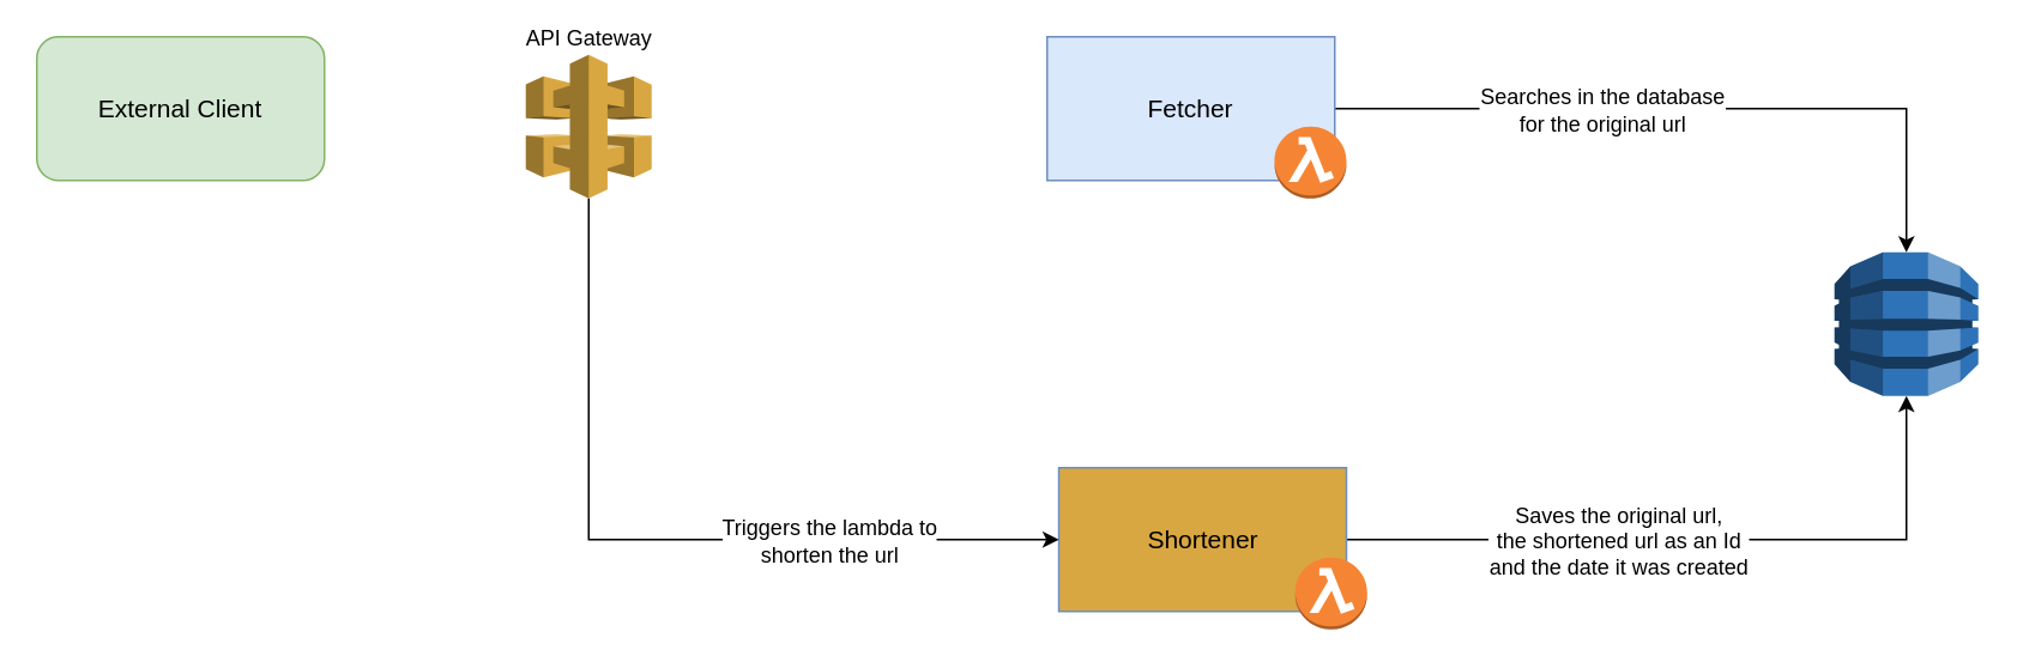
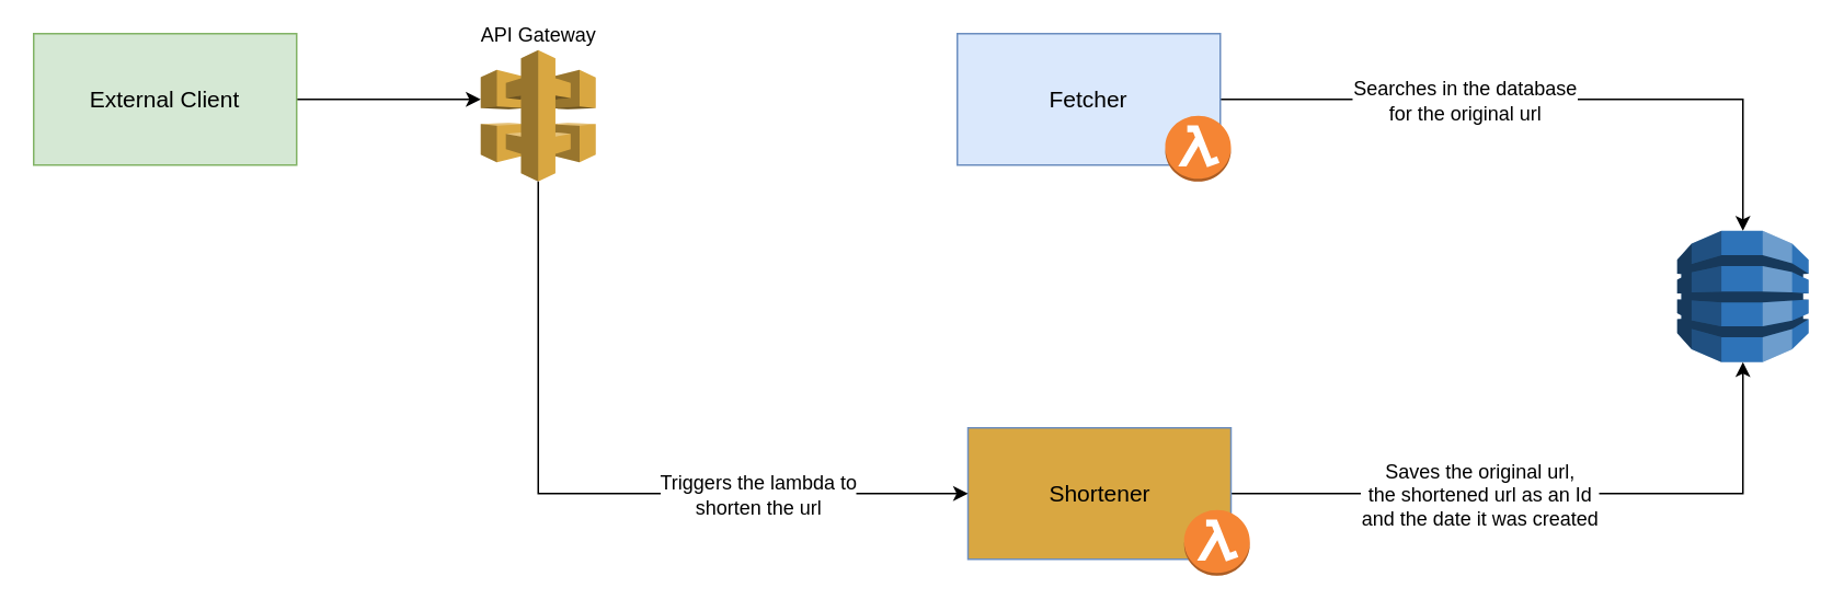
  <mxCell id="0" />
  <mxCell id="1" parent="0" />
  <mxCell id="2" style="edgeStyle=orthogonalEdgeStyle;rounded=0;orthogonalLoop=1;jettySize=auto;html=1;entryX=0.5;entryY=1;entryDx=0;entryDy=0;entryPerimeter=0;" parent="1" source="4" target="6" edge="1"><mxGeometry relative="1" as="geometry"><Array as="points"><mxPoint x="1060" y="300" /></Array></mxGeometry></mxCell>
  <mxCell id="3" value="Saves the original url,&lt;br&gt;the shortened url as an Id&lt;br&gt;and the date it was created" style="text;html=1;align=center;verticalAlign=middle;resizable=0;points=[];;labelBackgroundColor=#ffffff;" parent="2" vertex="1" connectable="0"><mxGeometry x="-0.308" y="32" relative="1" as="geometry"><mxPoint x="15.5" y="32" as="offset" /></mxGeometry></mxCell>
  <mxCell id="4" value="&lt;font style=&quot;font-size: 14px&quot;&gt;Shortener&lt;/font&gt;" style="rounded=0;whiteSpace=wrap;html=1;fillColor=#d9a741;strokeColor=#6c8ebf;" parent="1" vertex="1"><mxGeometry x="588.5" y="260" width="160" height="80" as="geometry" /></mxCell>
  <mxCell id="5" value="" style="outlineConnect=0;dashed=0;verticalLabelPosition=bottom;verticalAlign=top;align=center;html=1;shape=mxgraph.aws3.lambda_function;fillColor=#F58534;gradientColor=none;" parent="1" vertex="1"><mxGeometry x="720" y="310" width="40" height="40" as="geometry" /></mxCell>
  <mxCell id="6" value="" style="outlineConnect=0;dashed=0;verticalLabelPosition=middle;verticalAlign=middle;align=right;html=1;shape=mxgraph.aws3.dynamo_db;fillColor=#2E73B8;gradientColor=none;labelPosition=left;" parent="1" vertex="1"><mxGeometry x="1020" y="140" width="80" height="80" as="geometry" /></mxCell>
  <mxCell id="7" value="API Gateway" style="outlineConnect=0;dashed=0;verticalLabelPosition=top;verticalAlign=bottom;align=center;html=1;shape=mxgraph.aws3.api_gateway;fillColor=#D9A741;gradientColor=none;labelPosition=center;" parent="1" vertex="1"><mxGeometry x="292" y="30" width="70" height="80" as="geometry" /></mxCell>
  <mxCell id="8" style="edgeStyle=orthogonalEdgeStyle;rounded=0;orthogonalLoop=1;jettySize=auto;html=1;entryX=0;entryY=0.5;entryDx=0;entryDy=0;exitX=0.5;exitY=1;exitDx=0;exitDy=0;exitPerimeter=0;" parent="1" source="7" target="4" edge="1"><mxGeometry relative="1" as="geometry"><mxPoint x="366.5" y="380" as="sourcePoint" /></mxGeometry></mxCell>
  <mxCell id="9" value="Triggers the lambda to&lt;br&gt;shorten the url" style="text;html=1;align=center;verticalAlign=middle;resizable=0;points=[];;labelBackgroundColor=#ffffff;" parent="8" vertex="1" connectable="0"><mxGeometry x="-0.312" y="-2" relative="1" as="geometry"><mxPoint x="135" y="35" as="offset" /></mxGeometry></mxCell>
  <mxCell id="10" style="edgeStyle=orthogonalEdgeStyle;rounded=0;orthogonalLoop=1;jettySize=auto;html=1;entryX=0.5;entryY=0;entryDx=0;entryDy=0;entryPerimeter=0;" parent="1" source="12" target="6" edge="1"><mxGeometry relative="1" as="geometry" /></mxCell>
  <mxCell id="11" value="Searches in the database&lt;br&gt;for the original url" style="text;html=1;align=center;verticalAlign=middle;resizable=0;points=[];;labelBackgroundColor=#ffffff;" parent="10" vertex="1" connectable="0"><mxGeometry x="-0.336" y="-3" relative="1" as="geometry"><mxPoint x="16" y="-3" as="offset" /></mxGeometry></mxCell>
  <mxCell id="12" value="&lt;font style=&quot;font-size: 14px&quot;&gt;Fetcher&lt;/font&gt;" style="rounded=0;whiteSpace=wrap;html=1;fillColor=#dae8fc;strokeColor=#6c8ebf;" parent="1" vertex="1"><mxGeometry x="582" y="20" width="160" height="80" as="geometry" /></mxCell>
  <mxCell id="13" value="" style="outlineConnect=0;dashed=0;verticalLabelPosition=bottom;verticalAlign=top;align=center;html=1;shape=mxgraph.aws3.lambda_function;fillColor=#F58534;gradientColor=none;" parent="1" vertex="1"><mxGeometry x="708.5" y="70" width="40" height="40" as="geometry" /></mxCell>
- <mxCell id="15" value="&lt;font style=&quot;font-size: 14px&quot;&gt;External Client&lt;/font&gt;" style="whiteSpace=wrap;html=1;fillColor=#d5e8d4;strokeColor=#82b366;rounded=1;" vertex="1" parent="1"><mxGeometry x="20" y="20" width="160" height="80" as="geometry" /></mxCell>
+ <mxCell id="14" style="edgeStyle=orthogonalEdgeStyle;rounded=0;orthogonalLoop=1;jettySize=auto;html=1;" edge="1" parent="1" source="15" target="7"><mxGeometry relative="1" as="geometry"><Array as="points"><mxPoint x="270" y="60" /><mxPoint x="270" y="60" /></Array></mxGeometry></mxCell>
+ <mxCell id="15" value="&lt;font style=&quot;font-size: 14px&quot;&gt;External Client&lt;/font&gt;" style="rounded=0;whiteSpace=wrap;html=1;fillColor=#d5e8d4;strokeColor=#82b366;" vertex="1" parent="1"><mxGeometry x="20" y="20" width="160" height="80" as="geometry" /></mxCell>
